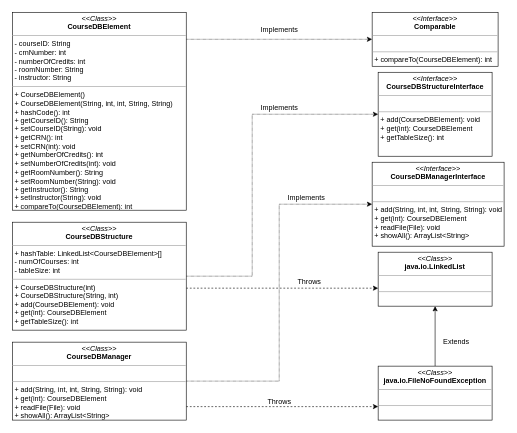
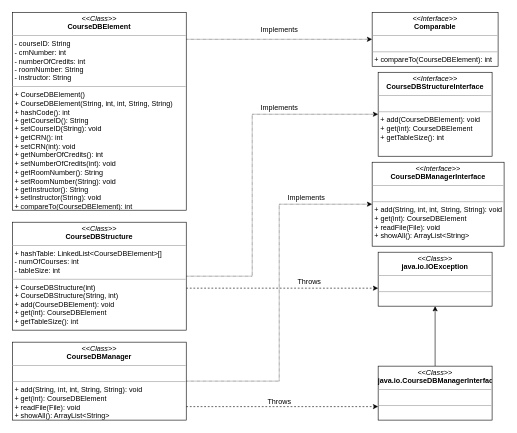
  <mxCell id="0" />
  <mxCell id="1" parent="0" />
  <mxCell id="2" value="&lt;p style=&quot;margin: 0px ; margin-top: 4px ; text-align: center&quot;&gt;&lt;i&gt;&amp;lt;&amp;lt;Interface&amp;gt;&amp;gt;&lt;/i&gt;&lt;br&gt;&lt;b&gt;Comparable&lt;/b&gt;&lt;/p&gt;&lt;hr size=&quot;1&quot;&gt;&lt;p style=&quot;margin: 0px ; margin-left: 4px&quot;&gt;&lt;br&gt;&lt;/p&gt;&lt;hr size=&quot;1&quot;&gt;&lt;p style=&quot;margin: 0px ; margin-left: 4px&quot;&gt;+ compareTo(CourseDBElement): int&lt;/p&gt;" style="verticalAlign=top;align=left;overflow=fill;fontSize=12;fontFamily=Helvetica;html=1;" vertex="1" parent="1"><mxGeometry x="620" y="20" width="210" height="90" as="geometry" /></mxCell>
  <mxCell id="3" style="edgeStyle=orthogonalEdgeStyle;rounded=0;orthogonalLoop=1;jettySize=auto;html=1;entryX=0;entryY=0.5;entryDx=0;entryDy=0;dashed=1;dashPattern=1 1;" edge="1" parent="1" source="4" target="2"><mxGeometry relative="1" as="geometry"><Array as="points"><mxPoint x="390" y="65" /><mxPoint x="390" y="65" /></Array></mxGeometry></mxCell>
  <mxCell id="4" value="&lt;p style=&quot;margin: 0px ; margin-top: 4px ; text-align: center&quot;&gt;&lt;i&gt;&amp;lt;&amp;lt;Class&amp;gt;&amp;gt;&lt;/i&gt;&lt;br&gt;&lt;b&gt;CourseDBElement&lt;/b&gt;&lt;/p&gt;&lt;hr size=&quot;1&quot;&gt;&lt;p style=&quot;margin: 0px ; margin-left: 4px&quot;&gt;- courseID: String&lt;/p&gt;&lt;p style=&quot;margin: 0px ; margin-left: 4px&quot;&gt;- crnNumber: int&lt;/p&gt;&lt;p style=&quot;margin: 0px ; margin-left: 4px&quot;&gt;- numberOfCredits: int&lt;/p&gt;&lt;p style=&quot;margin: 0px ; margin-left: 4px&quot;&gt;- roomNumber: String&lt;/p&gt;&lt;p style=&quot;margin: 0px ; margin-left: 4px&quot;&gt;- instructor: String&lt;/p&gt;&lt;hr size=&quot;1&quot;&gt;&lt;p style=&quot;margin: 0px ; margin-left: 4px&quot;&gt;+ CourseDBElement()&amp;nbsp;&lt;/p&gt;&lt;p style=&quot;margin: 0px ; margin-left: 4px&quot;&gt;+ CourseDBElement(String, int, int, String, String)&lt;/p&gt;&lt;p style=&quot;margin: 0px ; margin-left: 4px&quot;&gt;+ hashCode(): int&lt;/p&gt;&lt;p style=&quot;margin: 0px ; margin-left: 4px&quot;&gt;+ getCourseID(): String&lt;/p&gt;&lt;p style=&quot;margin: 0px ; margin-left: 4px&quot;&gt;+ setCourseID(String): void&lt;/p&gt;&lt;p style=&quot;margin: 0px ; margin-left: 4px&quot;&gt;+ getCRN(): int&lt;/p&gt;&lt;p style=&quot;margin: 0px ; margin-left: 4px&quot;&gt;+ setCRN(int): void&lt;/p&gt;&lt;p style=&quot;margin: 0px ; margin-left: 4px&quot;&gt;+ getNumberOfCredits(): int&lt;/p&gt;&lt;p style=&quot;margin: 0px ; margin-left: 4px&quot;&gt;+ setNumberOfCredits(int): void&lt;/p&gt;&lt;p style=&quot;margin: 0px ; margin-left: 4px&quot;&gt;+ getRoomNumber(): String&lt;/p&gt;&lt;p style=&quot;margin: 0px ; margin-left: 4px&quot;&gt;+ setRoomNumber(String): void&lt;/p&gt;&lt;p style=&quot;margin: 0px ; margin-left: 4px&quot;&gt;+ getInstructor(): String&lt;/p&gt;&lt;p style=&quot;margin: 0px ; margin-left: 4px&quot;&gt;+ setInstructor(String): void&lt;/p&gt;&lt;p style=&quot;margin: 0px ; margin-left: 4px&quot;&gt;+ compareTo(CourseDBElement): int&lt;/p&gt;" style="verticalAlign=top;align=left;overflow=fill;fontSize=12;fontFamily=Helvetica;html=1;" vertex="1" parent="1"><mxGeometry x="20" y="20" width="290" height="330" as="geometry" /></mxCell>
  <mxCell id="5" style="edgeStyle=orthogonalEdgeStyle;rounded=0;orthogonalLoop=1;jettySize=auto;html=1;entryX=0;entryY=0.5;entryDx=0;entryDy=0;dashed=1;dashPattern=1 1;" edge="1" parent="1" source="7" target="14"><mxGeometry relative="1" as="geometry"><Array as="points"><mxPoint x="420" y="460" /><mxPoint x="420" y="190" /></Array></mxGeometry></mxCell>
  <mxCell id="6" style="edgeStyle=orthogonalEdgeStyle;rounded=0;orthogonalLoop=1;jettySize=auto;html=1;entryX=0;entryY=0.667;entryDx=0;entryDy=0;entryPerimeter=0;dashed=1;" edge="1" parent="1" source="7" target="13"><mxGeometry relative="1" as="geometry"><Array as="points"><mxPoint x="460" y="480" /><mxPoint x="460" y="480" /></Array></mxGeometry></mxCell>
  <mxCell id="7" value="&lt;p style=&quot;margin: 0px ; margin-top: 4px ; text-align: center&quot;&gt;&lt;i&gt;&amp;lt;&amp;lt;Class&amp;gt;&amp;gt;&lt;/i&gt;&lt;br&gt;&lt;b&gt;CourseDBStructure&lt;/b&gt;&lt;/p&gt;&lt;hr size=&quot;1&quot;&gt;&lt;p style=&quot;margin: 0px ; margin-left: 4px&quot;&gt;+ hashTable: LinkedList&amp;lt;CourseDBElement&amp;gt;[]&lt;br&gt;&lt;/p&gt;&lt;p style=&quot;margin: 0px ; margin-left: 4px&quot;&gt;- numOfCourses: int&lt;/p&gt;&lt;p style=&quot;margin: 0px ; margin-left: 4px&quot;&gt;- tableSize: int&lt;/p&gt;&lt;hr size=&quot;1&quot;&gt;&lt;p style=&quot;margin: 0px ; margin-left: 4px&quot;&gt;+ CourseDBStructure(int)&lt;/p&gt;&lt;p style=&quot;margin: 0px ; margin-left: 4px&quot;&gt;+ CourseDBStructure(String, int)&lt;/p&gt;&lt;p style=&quot;margin: 0px ; margin-left: 4px&quot;&gt;+ add(CourseDBElement): void&lt;/p&gt;&lt;p style=&quot;margin: 0px ; margin-left: 4px&quot;&gt;+ get(int): CourseDBElement&lt;/p&gt;&lt;p style=&quot;margin: 0px ; margin-left: 4px&quot;&gt;+ getTableSize(): int&lt;/p&gt;" style="verticalAlign=top;align=left;overflow=fill;fontSize=12;fontFamily=Helvetica;html=1;" vertex="1" parent="1"><mxGeometry x="20" y="370" width="290" height="180" as="geometry" /></mxCell>
  <mxCell id="8" style="edgeStyle=orthogonalEdgeStyle;rounded=0;orthogonalLoop=1;jettySize=auto;html=1;entryX=0;entryY=0.5;entryDx=0;entryDy=0;dashed=1;dashPattern=1 1;" edge="1" parent="1" source="10" target="15"><mxGeometry relative="1" as="geometry" /></mxCell>
  <mxCell id="9" style="edgeStyle=orthogonalEdgeStyle;rounded=0;orthogonalLoop=1;jettySize=auto;html=1;entryX=0;entryY=0.75;entryDx=0;entryDy=0;dashed=1;" edge="1" parent="1" source="10" target="12"><mxGeometry relative="1" as="geometry"><Array as="points"><mxPoint x="470" y="678" /></Array></mxGeometry></mxCell>
  <mxCell id="10" value="&lt;p style=&quot;margin: 0px ; margin-top: 4px ; text-align: center&quot;&gt;&lt;i&gt;&amp;lt;&amp;lt;Class&amp;gt;&amp;gt;&lt;/i&gt;&lt;br&gt;&lt;b&gt;CourseDBManager&lt;/b&gt;&lt;/p&gt;&lt;hr size=&quot;1&quot;&gt;&lt;p style=&quot;margin: 0px ; margin-left: 4px&quot;&gt;&lt;br&gt;&lt;/p&gt;&lt;hr size=&quot;1&quot;&gt;&lt;p style=&quot;margin: 0px ; margin-left: 4px&quot;&gt;+ add(String, int, int, String, String): void&lt;br&gt;&lt;/p&gt;&lt;p style=&quot;margin: 0px ; margin-left: 4px&quot;&gt;+ get(int): CourseDBElement&lt;/p&gt;&lt;p style=&quot;margin: 0px ; margin-left: 4px&quot;&gt;+ readFile(File): void&lt;/p&gt;&lt;p style=&quot;margin: 0px ; margin-left: 4px&quot;&gt;+ showAll(): ArrayList&amp;lt;String&amp;gt;&lt;/p&gt;" style="verticalAlign=top;align=left;overflow=fill;fontSize=12;fontFamily=Helvetica;html=1;" vertex="1" parent="1"><mxGeometry x="20" y="570" width="290" height="130" as="geometry" /></mxCell>
  <mxCell id="11" style="edgeStyle=orthogonalEdgeStyle;rounded=0;orthogonalLoop=1;jettySize=auto;html=1;entryX=0.5;entryY=1;entryDx=0;entryDy=0;" edge="1" parent="1" source="12" target="13"><mxGeometry relative="1" as="geometry" /></mxCell>
- <mxCell id="12" value="&lt;p style=&quot;margin: 0px ; margin-top: 4px ; text-align: center&quot;&gt;&lt;i&gt;&amp;lt;&amp;lt;Class&amp;gt;&amp;gt;&lt;/i&gt;&lt;br&gt;&lt;b&gt;java.io.FileNoFoundException&lt;/b&gt;&lt;/p&gt;&lt;hr size=&quot;1&quot;&gt;&lt;p style=&quot;margin: 0px ; margin-left: 4px&quot;&gt;&lt;br&gt;&lt;/p&gt;&lt;hr size=&quot;1&quot;&gt;&lt;p style=&quot;margin: 0px ; margin-left: 4px&quot;&gt;&lt;br&gt;&lt;/p&gt;" style="verticalAlign=top;align=left;overflow=fill;fontSize=12;fontFamily=Helvetica;html=1;" vertex="1" parent="1"><mxGeometry x="630" y="610" width="190" height="90" as="geometry" /></mxCell>
- <mxCell id="13" value="&lt;p style=&quot;margin: 0px ; margin-top: 4px ; text-align: center&quot;&gt;&lt;i&gt;&amp;lt;&amp;lt;Class&amp;gt;&amp;gt;&lt;/i&gt;&lt;br&gt;&lt;b&gt;java.io.LinkedList&lt;/b&gt;&lt;/p&gt;&lt;hr size=&quot;1&quot;&gt;&lt;p style=&quot;margin: 0px ; margin-left: 4px&quot;&gt;&lt;br&gt;&lt;/p&gt;&lt;hr size=&quot;1&quot;&gt;&lt;p style=&quot;margin: 0px ; margin-left: 4px&quot;&gt;&lt;br&gt;&lt;/p&gt;" style="verticalAlign=top;align=left;overflow=fill;fontSize=12;fontFamily=Helvetica;html=1;" vertex="1" parent="1"><mxGeometry x="630" y="420" width="190" height="90" as="geometry" /></mxCell>
+ <mxCell id="12" value="&lt;p style=&quot;margin: 0px ; margin-top: 4px ; text-align: center&quot;&gt;&lt;i&gt;&amp;lt;&amp;lt;Class&amp;gt;&amp;gt;&lt;/i&gt;&lt;br&gt;&lt;b&gt;java.io.CourseDBManagerInterface&lt;/b&gt;&lt;/p&gt;&lt;hr size=&quot;1&quot;&gt;&lt;p style=&quot;margin: 0px ; margin-left: 4px&quot;&gt;&lt;br&gt;&lt;/p&gt;&lt;hr size=&quot;1&quot;&gt;&lt;p style=&quot;margin: 0px ; margin-left: 4px&quot;&gt;&lt;br&gt;&lt;/p&gt;" style="verticalAlign=top;align=left;overflow=fill;fontSize=12;fontFamily=Helvetica;html=1;" vertex="1" parent="1"><mxGeometry x="630" y="610" width="190" height="90" as="geometry" /></mxCell>
+ <mxCell id="13" value="&lt;p style=&quot;margin: 0px ; margin-top: 4px ; text-align: center&quot;&gt;&lt;i&gt;&amp;lt;&amp;lt;Class&amp;gt;&amp;gt;&lt;/i&gt;&lt;br&gt;&lt;b&gt;java.io.IOException&lt;/b&gt;&lt;/p&gt;&lt;hr size=&quot;1&quot;&gt;&lt;p style=&quot;margin: 0px ; margin-left: 4px&quot;&gt;&lt;br&gt;&lt;/p&gt;&lt;hr size=&quot;1&quot;&gt;&lt;p style=&quot;margin: 0px ; margin-left: 4px&quot;&gt;&lt;br&gt;&lt;/p&gt;" style="verticalAlign=top;align=left;overflow=fill;fontSize=12;fontFamily=Helvetica;html=1;" vertex="1" parent="1"><mxGeometry x="630" y="420" width="190" height="90" as="geometry" /></mxCell>
  <mxCell id="14" value="&lt;p style=&quot;margin: 0px ; margin-top: 4px ; text-align: center&quot;&gt;&lt;i&gt;&amp;lt;&amp;lt;Interface&amp;gt;&amp;gt;&lt;/i&gt;&lt;br&gt;&lt;b&gt;CourseDBStructureInterface&lt;/b&gt;&lt;/p&gt;&lt;hr size=&quot;1&quot;&gt;&lt;p style=&quot;margin: 0px ; margin-left: 4px&quot;&gt;&lt;br&gt;&lt;/p&gt;&lt;hr size=&quot;1&quot;&gt;&lt;p style=&quot;margin: 0px 0px 0px 4px&quot;&gt;+ add(CourseDBElement): void&lt;/p&gt;&lt;p style=&quot;margin: 0px 0px 0px 4px&quot;&gt;+ get(int): CourseDBElement&lt;/p&gt;&lt;p style=&quot;margin: 0px 0px 0px 4px&quot;&gt;+ getTableSize(): int&lt;/p&gt;" style="verticalAlign=top;align=left;overflow=fill;fontSize=12;fontFamily=Helvetica;html=1;" vertex="1" parent="1"><mxGeometry x="630" y="120" width="190" height="140" as="geometry" /></mxCell>
  <mxCell id="15" value="&lt;p style=&quot;margin: 0px ; margin-top: 4px ; text-align: center&quot;&gt;&lt;i&gt;&amp;lt;&amp;lt;Interface&amp;gt;&amp;gt;&lt;/i&gt;&lt;br&gt;&lt;b&gt;CourseDBManagerInterface&lt;/b&gt;&lt;/p&gt;&lt;hr size=&quot;1&quot;&gt;&lt;p style=&quot;margin: 0px ; margin-left: 4px&quot;&gt;&lt;br&gt;&lt;/p&gt;&lt;hr size=&quot;1&quot;&gt;&lt;p style=&quot;margin: 0px 0px 0px 4px&quot;&gt;+ add(String, int, int, String, String): void&lt;br&gt;&lt;/p&gt;&lt;p style=&quot;margin: 0px 0px 0px 4px&quot;&gt;+ get(int): CourseDBElement&lt;/p&gt;&lt;p style=&quot;margin: 0px 0px 0px 4px&quot;&gt;+ readFile(File): void&lt;/p&gt;&lt;p style=&quot;margin: 0px 0px 0px 4px&quot;&gt;+ showAll(): ArrayList&amp;lt;String&amp;gt;&lt;/p&gt;" style="verticalAlign=top;align=left;overflow=fill;fontSize=12;fontFamily=Helvetica;html=1;" vertex="1" parent="1"><mxGeometry x="620" y="270" width="220" height="140" as="geometry" /></mxCell>
- <mxCell id="16" value="Extends" style="text;html=1;align=center;verticalAlign=middle;resizable=0;points=[];autosize=1;" vertex="1" parent="1"><mxGeometry x="730" y="560" width="60" height="20" as="geometry" /></mxCell>
  <mxCell id="17" value="Implements" style="text;html=1;align=center;verticalAlign=middle;resizable=0;points=[];autosize=1;" vertex="1" parent="1"><mxGeometry x="425" y="40" width="80" height="20" as="geometry" /></mxCell>
  <mxCell id="18" value="Implements" style="text;html=1;align=center;verticalAlign=middle;resizable=0;points=[];autosize=1;" vertex="1" parent="1"><mxGeometry x="425" y="170" width="80" height="20" as="geometry" /></mxCell>
  <mxCell id="19" value="Implements" style="text;html=1;align=center;verticalAlign=middle;resizable=0;points=[];autosize=1;" vertex="1" parent="1"><mxGeometry x="470" y="320" width="80" height="20" as="geometry" /></mxCell>
  <mxCell id="20" value="Throws" style="text;html=1;align=center;verticalAlign=middle;resizable=0;points=[];autosize=1;" vertex="1" parent="1"><mxGeometry x="440" y="660" width="50" height="20" as="geometry" /></mxCell>
  <mxCell id="21" value="Throws" style="text;html=1;align=center;verticalAlign=middle;resizable=0;points=[];autosize=1;" vertex="1" parent="1"><mxGeometry x="490" y="460" width="50" height="20" as="geometry" /></mxCell>
